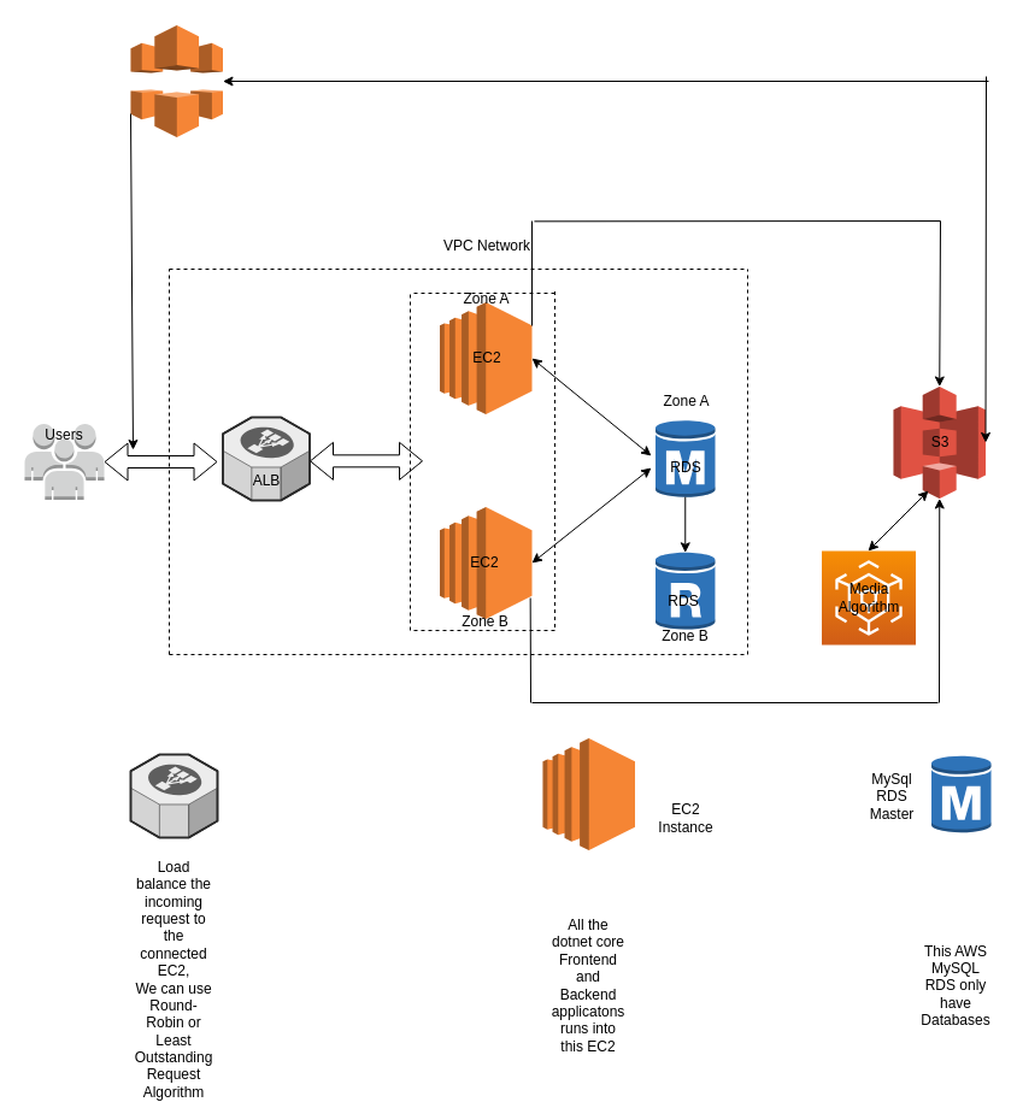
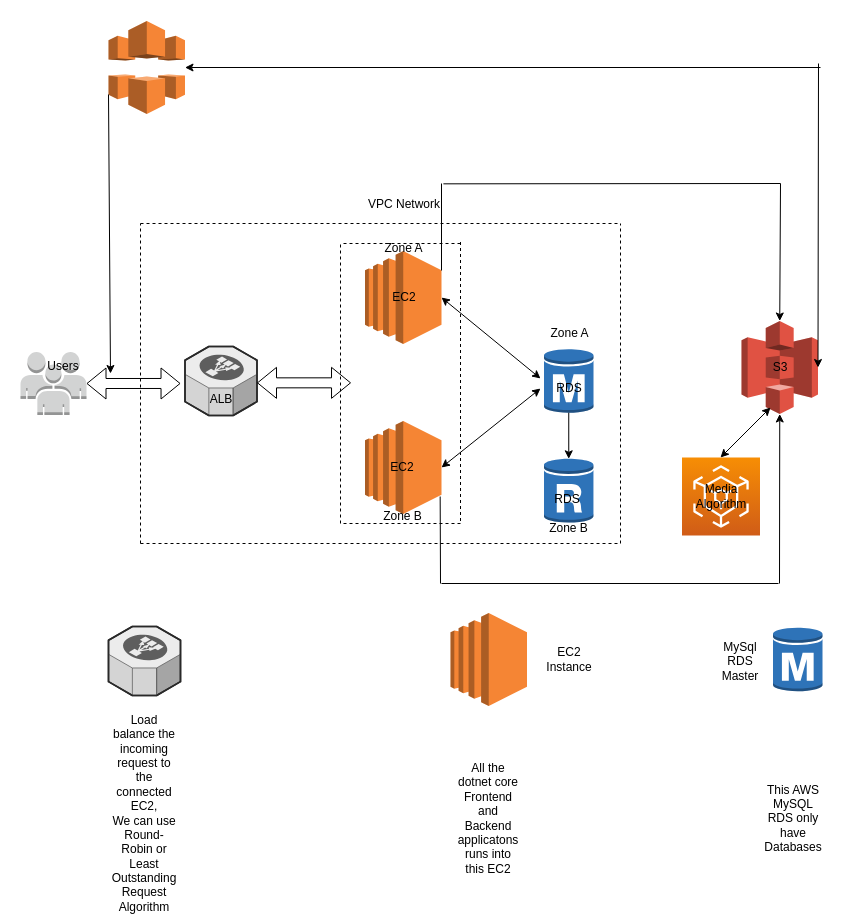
  <mxCell id="0" />
  <mxCell id="1" parent="0" />
  <mxCell id="2" value="" style="verticalLabelPosition=bottom;html=1;verticalAlign=top;strokeWidth=1;align=center;outlineConnect=0;dashed=0;outlineConnect=0;shape=mxgraph.aws3d.elasticLoadBalancing;fillColor=#ECECEC;strokeColor=#5E5E5E;aspect=fixed;" parent="1" vertex="1"><mxGeometry x="184.5" y="346" width="72" height="69" as="geometry" /></mxCell>
  <mxCell id="3" value="" style="outlineConnect=0;dashed=0;verticalLabelPosition=bottom;verticalAlign=top;align=center;html=1;shape=mxgraph.aws3.ec2;fillColor=#F58534;gradientColor=none;" parent="1" vertex="1"><mxGeometry x="364.5" y="250.5" width="76.5" height="93" as="geometry" /></mxCell>
  <mxCell id="4" value="" style="outlineConnect=0;dashed=0;verticalLabelPosition=bottom;verticalAlign=top;align=center;html=1;shape=mxgraph.aws3.ec2;fillColor=#F58534;gradientColor=none;" parent="1" vertex="1"><mxGeometry x="364.5" y="420.5" width="76.5" height="93" as="geometry" /></mxCell>
  <mxCell id="5" value="" style="outlineConnect=0;dashed=0;verticalLabelPosition=bottom;verticalAlign=top;align=center;html=1;shape=mxgraph.aws3.rds_db_instance;fillColor=#2E73B8;gradientColor=none;" parent="1" vertex="1"><mxGeometry x="543.5" y="347.5" width="49.5" height="66" as="geometry" /></mxCell>
  <mxCell id="6" value="" style="outlineConnect=0;dashed=0;verticalLabelPosition=bottom;verticalAlign=top;align=center;html=1;shape=mxgraph.aws3.s3;fillColor=#E05243;gradientColor=none;" parent="1" vertex="1"><mxGeometry x="741" y="320.5" width="76.5" height="93" as="geometry" /></mxCell>
  <mxCell id="7" value="" style="points=[[0,0,0],[0.25,0,0],[0.5,0,0],[0.75,0,0],[1,0,0],[0,1,0],[0.25,1,0],[0.5,1,0],[0.75,1,0],[1,1,0],[0,0.25,0],[0,0.5,0],[0,0.75,0],[1,0.25,0],[1,0.5,0],[1,0.75,0]];outlineConnect=0;fontColor=#232F3E;gradientColor=#F78E04;gradientDirection=north;fillColor=#D05C17;strokeColor=#ffffff;dashed=0;verticalLabelPosition=bottom;verticalAlign=top;align=center;html=1;fontSize=12;fontStyle=0;aspect=fixed;shape=mxgraph.aws4.resourceIcon;resIcon=mxgraph.aws4.elemental_mediaconvert;" parent="1" vertex="1"><mxGeometry x="681.5" y="457" width="78" height="78" as="geometry" /></mxCell>
  <mxCell id="8" value="" style="outlineConnect=0;dashed=0;verticalLabelPosition=bottom;verticalAlign=top;align=center;html=1;shape=mxgraph.aws3.users;fillColor=#D2D3D3;gradientColor=none;" parent="1" vertex="1"><mxGeometry y="351.5" width="66" height="63" as="geometry" x="20" /></mxCell>
  <mxCell id="9" value="" style="verticalLabelPosition=bottom;html=1;verticalAlign=top;strokeWidth=1;align=center;outlineConnect=0;dashed=0;outlineConnect=0;shape=mxgraph.aws3d.elasticLoadBalancing;fillColor=#ECECEC;strokeColor=#5E5E5E;aspect=fixed;" parent="1" vertex="1"><mxGeometry x="108" y="626" width="72" height="69" as="geometry" /></mxCell>
  <mxCell id="10" value="" style="outlineConnect=0;dashed=0;verticalLabelPosition=bottom;verticalAlign=top;align=center;html=1;shape=mxgraph.aws3.ec2;fillColor=#F58534;gradientColor=none;" parent="1" vertex="1"><mxGeometry x="450" y="612.5" width="76.5" height="93" as="geometry" /></mxCell>
  <mxCell id="11" value="" style="outlineConnect=0;dashed=0;verticalLabelPosition=bottom;verticalAlign=top;align=center;html=1;shape=mxgraph.aws3.rds_db_instance;fillColor=#2E73B8;gradientColor=none;" parent="1" vertex="1"><mxGeometry x="772.5" y="626" width="49.5" height="66" as="geometry" /></mxCell>
  <mxCell id="12" value="" style="outlineConnect=0;dashed=0;verticalLabelPosition=bottom;verticalAlign=top;align=center;html=1;shape=mxgraph.aws3.cloudfront;fillColor=#F58536;gradientColor=none;" parent="1" vertex="1"><mxGeometry x="108" y="20.5" width="76.5" height="93" as="geometry" /></mxCell>
  <mxCell id="13" value="Load balance the incoming request to the connected EC2,&lt;br&gt;We can use Round-Robin or Least Outstanding Request Algorithm&lt;br&gt;" style="text;html=1;strokeColor=none;fillColor=none;align=center;verticalAlign=middle;whiteSpace=wrap;rounded=0;" parent="1" vertex="1"><mxGeometry x="124" y="803" width="40" height="20" as="geometry" /></mxCell>
  <mxCell id="14" value="All the dotnet core Frontend and Backend applicatons runs&amp;nbsp;into this EC2" style="text;html=1;strokeColor=none;fillColor=none;align=center;verticalAlign=middle;whiteSpace=wrap;rounded=0;" parent="1" vertex="1"><mxGeometry x="468.25" y="813" width="40" height="10" as="geometry" /></mxCell>
  <mxCell id="15" value="This AWS MySQL&lt;br&gt;RDS only have Databases" style="text;html=1;strokeColor=none;fillColor=none;align=center;verticalAlign=middle;whiteSpace=wrap;rounded=0;" parent="1" vertex="1"><mxGeometry x="772.5" y="813" width="40" height="10" as="geometry" /></mxCell>
  <mxCell id="16" value="" style="endArrow=none;dashed=1;html=1;" parent="1" edge="1"><mxGeometry width="50" height="50" relative="1" as="geometry"><mxPoint x="140" y="543" as="sourcePoint" /><mxPoint x="140" y="223" as="targetPoint" /></mxGeometry></mxCell>
  <mxCell id="17" value="" style="endArrow=none;dashed=1;html=1;" parent="1" edge="1"><mxGeometry width="50" height="50" relative="1" as="geometry"><mxPoint x="620" y="543" as="sourcePoint" /><mxPoint x="620" y="223" as="targetPoint" /></mxGeometry></mxCell>
  <mxCell id="18" value="" style="endArrow=none;dashed=1;html=1;" parent="1" edge="1"><mxGeometry width="50" height="50" relative="1" as="geometry"><mxPoint x="140" y="223" as="sourcePoint" /><mxPoint x="620" y="223" as="targetPoint" /></mxGeometry></mxCell>
  <mxCell id="19" value="" style="endArrow=none;dashed=1;html=1;" parent="1" edge="1"><mxGeometry width="50" height="50" relative="1" as="geometry"><mxPoint x="140" y="543" as="sourcePoint" /><mxPoint x="620" y="543" as="targetPoint" /></mxGeometry></mxCell>
  <mxCell id="20" value="" style="endArrow=none;dashed=1;html=1;" parent="1" edge="1"><mxGeometry width="50" height="50" relative="1" as="geometry"><mxPoint x="340" y="523" as="sourcePoint" /><mxPoint x="340" y="243" as="targetPoint" /></mxGeometry></mxCell>
  <mxCell id="21" value="" style="endArrow=none;dashed=1;html=1;" parent="1" edge="1"><mxGeometry width="50" height="50" relative="1" as="geometry"><mxPoint x="460" y="520.5" as="sourcePoint" /><mxPoint x="460" y="240.5" as="targetPoint" /></mxGeometry></mxCell>
  <mxCell id="22" value="" style="endArrow=none;dashed=1;html=1;" parent="1" edge="1"><mxGeometry width="50" height="50" relative="1" as="geometry"><mxPoint x="460" y="243" as="sourcePoint" /><mxPoint x="340" y="243" as="targetPoint" /></mxGeometry></mxCell>
  <mxCell id="23" value="" style="endArrow=none;dashed=1;html=1;" parent="1" edge="1"><mxGeometry width="50" height="50" relative="1" as="geometry"><mxPoint x="460" y="523" as="sourcePoint" /><mxPoint x="340" y="523" as="targetPoint" /></mxGeometry></mxCell>
  <mxCell id="24" value="Zone A" style="text;html=1;strokeColor=none;fillColor=none;align=center;verticalAlign=middle;whiteSpace=wrap;rounded=0;" parent="1" vertex="1"><mxGeometry x="382.38" y="238" width="42.75" height="20" as="geometry" /></mxCell>
  <mxCell id="25" value="Zone B" style="text;html=1;strokeColor=none;fillColor=none;align=center;verticalAlign=middle;whiteSpace=wrap;rounded=0;" parent="1" vertex="1"><mxGeometry x="381" y="506" width="42.75" height="20" as="geometry" /></mxCell>
  <mxCell id="26" value="EC2" style="text;html=1;strokeColor=none;fillColor=none;align=center;verticalAlign=middle;whiteSpace=wrap;rounded=0;" parent="1" vertex="1"><mxGeometry x="383.76" y="287" width="40" height="20" as="geometry" /></mxCell>
  <mxCell id="27" value="EC2" style="text;html=1;strokeColor=none;fillColor=none;align=center;verticalAlign=middle;whiteSpace=wrap;rounded=0;" parent="1" vertex="1"><mxGeometry x="382.38" y="457" width="40" height="20" as="geometry" /></mxCell>
  <mxCell id="28" value="ALB" style="text;html=1;strokeColor=none;fillColor=none;align=center;verticalAlign=middle;whiteSpace=wrap;rounded=0;" parent="1" vertex="1"><mxGeometry x="200.5" y="389" width="40" height="20" as="geometry" /></mxCell>
  <mxCell id="29" value="RDS" style="text;html=1;strokeColor=none;fillColor=none;align=center;verticalAlign=middle;whiteSpace=wrap;rounded=0;" parent="1" vertex="1"><mxGeometry x="549.25" y="378" width="40" height="20" as="geometry" /></mxCell>
  <mxCell id="30" value="Zone A" style="text;html=1;strokeColor=none;fillColor=none;align=center;verticalAlign=middle;whiteSpace=wrap;rounded=0;" parent="1" vertex="1"><mxGeometry x="547.87" y="323" width="42.75" height="20" as="geometry" /></mxCell>
  <mxCell id="31" value="" style="outlineConnect=0;dashed=0;verticalLabelPosition=bottom;verticalAlign=top;align=center;html=1;shape=mxgraph.aws3.rds_db_instance_read_replica;fillColor=#2E73B8;gradientColor=none;" parent="1" vertex="1"><mxGeometry x="543.5" y="457" width="49.5" height="66" as="geometry" /></mxCell>
  <mxCell id="32" value="RDS" style="text;html=1;strokeColor=none;fillColor=none;align=center;verticalAlign=middle;whiteSpace=wrap;rounded=0;" parent="1" vertex="1"><mxGeometry x="547.25" y="489" width="40" height="20" as="geometry" /></mxCell>
  <mxCell id="33" value="VPC Network" style="text;html=1;strokeColor=none;fillColor=none;align=center;verticalAlign=middle;whiteSpace=wrap;rounded=0;" parent="1" vertex="1"><mxGeometry x="266.5" y="193.5" width="273.5" height="20" as="geometry" /></mxCell>
  <mxCell id="34" value="S3" style="text;html=1;strokeColor=none;fillColor=none;align=center;verticalAlign=middle;whiteSpace=wrap;rounded=0;" parent="1" vertex="1"><mxGeometry x="759.5" y="357" width="40" height="20" as="geometry" /></mxCell>
  <mxCell id="35" value="Media Algorithm" style="text;html=1;strokeColor=none;fillColor=none;align=center;verticalAlign=middle;whiteSpace=wrap;rounded=0;" parent="1" vertex="1"><mxGeometry x="700.5" y="486" width="40" height="20" as="geometry" /></mxCell>
- <mxCell id="36" value="Users" style="text;html=1;strokeColor=none;fillColor=none;align=center;verticalAlign=middle;whiteSpace=wrap;rounded=0;" parent="1" vertex="1"><mxGeometry x="33" y="351" width="40" height="20" as="geometry" /></mxCell>
+ <mxCell id="36" value="Users" style="text;html=1;strokeColor=none;fillColor=none;align=center;verticalAlign=middle;whiteSpace=wrap;rounded=0;" parent="1" vertex="1"><mxGeometry x="43" y="356" width="40" height="20" as="geometry" /></mxCell>
  <mxCell id="37" value="" style="shape=flexArrow;endArrow=classic;startArrow=classic;html=1;exitX=1;exitY=0.5;exitDx=0;exitDy=0;exitPerimeter=0;entryX=-0.062;entryY=0.42;entryDx=0;entryDy=0;entryPerimeter=0;" parent="1" source="8" edge="1"><mxGeometry width="50" height="50" relative="1" as="geometry"><mxPoint x="420" y="341" as="sourcePoint" /><mxPoint x="180.036" y="382.98" as="targetPoint" /></mxGeometry></mxCell>
  <mxCell id="38" value="" style="endArrow=classic;html=1;exitX=0;exitY=0.79;exitDx=0;exitDy=0;exitPerimeter=0;" parent="1" source="12" edge="1"><mxGeometry width="50" height="50" relative="1" as="geometry"><mxPoint x="36" y="307" as="sourcePoint" /><mxPoint x="110" y="373" as="targetPoint" /></mxGeometry></mxCell>
  <mxCell id="39" value="" style="shape=flexArrow;endArrow=classic;startArrow=classic;html=1;exitX=1;exitY=0.5;exitDx=0;exitDy=0;exitPerimeter=0;entryX=-0.062;entryY=0.42;entryDx=0;entryDy=0;entryPerimeter=0;" parent="1" edge="1"><mxGeometry width="50" height="50" relative="1" as="geometry"><mxPoint x="256.5" y="382.35" as="sourcePoint" /><mxPoint x="350.536" y="382.33" as="targetPoint" /></mxGeometry></mxCell>
  <mxCell id="40" value="" style="endArrow=classic;startArrow=classic;html=1;exitX=1;exitY=0.5;exitDx=0;exitDy=0;exitPerimeter=0;" parent="1" source="3" edge="1"><mxGeometry width="50" height="50" relative="1" as="geometry"><mxPoint x="420" y="333" as="sourcePoint" /><mxPoint x="540" y="378" as="targetPoint" /></mxGeometry></mxCell>
  <mxCell id="41" value="" style="endArrow=classic;startArrow=classic;html=1;exitX=1;exitY=0.5;exitDx=0;exitDy=0;exitPerimeter=0;" parent="1" source="4" edge="1"><mxGeometry width="50" height="50" relative="1" as="geometry"><mxPoint x="470" y="463" as="sourcePoint" /><mxPoint x="540" y="388" as="targetPoint" /><Array as="points" /></mxGeometry></mxCell>
  <mxCell id="42" value="" style="endArrow=none;html=1;exitX=1;exitY=0.21;exitDx=0;exitDy=0;exitPerimeter=0;" parent="1" source="3" edge="1"><mxGeometry width="50" height="50" relative="1" as="geometry"><mxPoint x="420" y="333" as="sourcePoint" /><mxPoint x="441" y="183" as="targetPoint" /></mxGeometry></mxCell>
  <mxCell id="43" value="" style="endArrow=none;html=1;" parent="1" edge="1"><mxGeometry width="50" height="50" relative="1" as="geometry"><mxPoint x="440" y="583" as="sourcePoint" /><mxPoint x="439.67" y="496" as="targetPoint" /></mxGeometry></mxCell>
  <mxCell id="44" value="" style="endArrow=none;html=1;entryX=0.645;entryY=-0.208;entryDx=0;entryDy=0;entryPerimeter=0;" parent="1" edge="1"><mxGeometry width="50" height="50" relative="1" as="geometry"><mxPoint x="780" y="183" as="sourcePoint" /><mxPoint x="442.908" y="183.34" as="targetPoint" /></mxGeometry></mxCell>
  <mxCell id="45" value="" style="endArrow=none;html=1;" parent="1" edge="1"><mxGeometry width="50" height="50" relative="1" as="geometry"><mxPoint x="778" y="583" as="sourcePoint" /><mxPoint x="441" y="583" as="targetPoint" /></mxGeometry></mxCell>
  <mxCell id="46" value="" style="endArrow=classic;html=1;entryX=0.5;entryY=0;entryDx=0;entryDy=0;entryPerimeter=0;" parent="1" target="6" edge="1"><mxGeometry width="50" height="50" relative="1" as="geometry"><mxPoint x="780" y="183" as="sourcePoint" /><mxPoint x="760" y="233" as="targetPoint" /></mxGeometry></mxCell>
  <mxCell id="47" value="" style="endArrow=classic;html=1;entryX=0.5;entryY=1;entryDx=0;entryDy=0;entryPerimeter=0;" parent="1" target="6" edge="1"><mxGeometry width="50" height="50" relative="1" as="geometry"><mxPoint x="779" y="583" as="sourcePoint" /><mxPoint x="812.5" y="580.5" as="targetPoint" /></mxGeometry></mxCell>
  <mxCell id="48" value="Zone B" style="text;html=1;strokeColor=none;fillColor=none;align=center;verticalAlign=middle;whiteSpace=wrap;rounded=0;" parent="1" vertex="1"><mxGeometry x="547.25" y="517.5" width="42.75" height="20" as="geometry" /></mxCell>
  <mxCell id="49" value="" style="endArrow=classic;startArrow=classic;html=1;" parent="1" edge="1"><mxGeometry width="50" height="50" relative="1" as="geometry"><mxPoint x="720" y="457" as="sourcePoint" /><mxPoint x="770" y="407" as="targetPoint" /></mxGeometry></mxCell>
  <mxCell id="50" value="" style="endArrow=classic;html=1;entryX=1;entryY=0.5;entryDx=0;entryDy=0;entryPerimeter=0;" parent="1" target="12" edge="1"><mxGeometry width="50" height="50" relative="1" as="geometry"><mxPoint x="820" y="67" as="sourcePoint" /><mxPoint x="470" y="283" as="targetPoint" /></mxGeometry></mxCell>
  <mxCell id="51" value="" style="endArrow=classic;html=1;entryX=1;entryY=0.5;entryDx=0;entryDy=0;entryPerimeter=0;" parent="1" target="6" edge="1"><mxGeometry width="50" height="50" relative="1" as="geometry"><mxPoint x="818" y="63" as="sourcePoint" /><mxPoint x="470" y="283" as="targetPoint" /></mxGeometry></mxCell>
- <mxCell id="52" value="EC2 Instance" style="text;html=1;strokeColor=none;fillColor=none;align=center;verticalAlign=middle;whiteSpace=wrap;rounded=0;" vertex="1" parent="1"><mxGeometry x="548.63" y="669" width="40" height="20" as="geometry" /></mxCell>
+ <mxCell id="52" value="EC2 Instance" style="text;html=1;strokeColor=none;fillColor=none;align=center;verticalAlign=middle;whiteSpace=wrap;rounded=0;" vertex="1" parent="1"><mxGeometry x="548.63" y="649" width="40" height="20" as="geometry" /></mxCell>
  <mxCell id="53" value="MySql RDS Master" style="text;html=1;strokeColor=none;fillColor=none;align=center;verticalAlign=middle;whiteSpace=wrap;rounded=0;" vertex="1" parent="1"><mxGeometry x="719.5" y="650.5" width="40" height="20" as="geometry" /></mxCell>
  <mxCell id="54" value="" style="endArrow=classic;html=1;entryX=0.5;entryY=0.02;entryDx=0;entryDy=0;entryPerimeter=0;exitX=0.5;exitY=0.98;exitDx=0;exitDy=0;exitPerimeter=0;" edge="1" parent="1" source="5" target="31"><mxGeometry width="50" height="50" relative="1" as="geometry"><mxPoint x="420" y="483" as="sourcePoint" /><mxPoint x="470" y="433" as="targetPoint" /></mxGeometry></mxCell>
